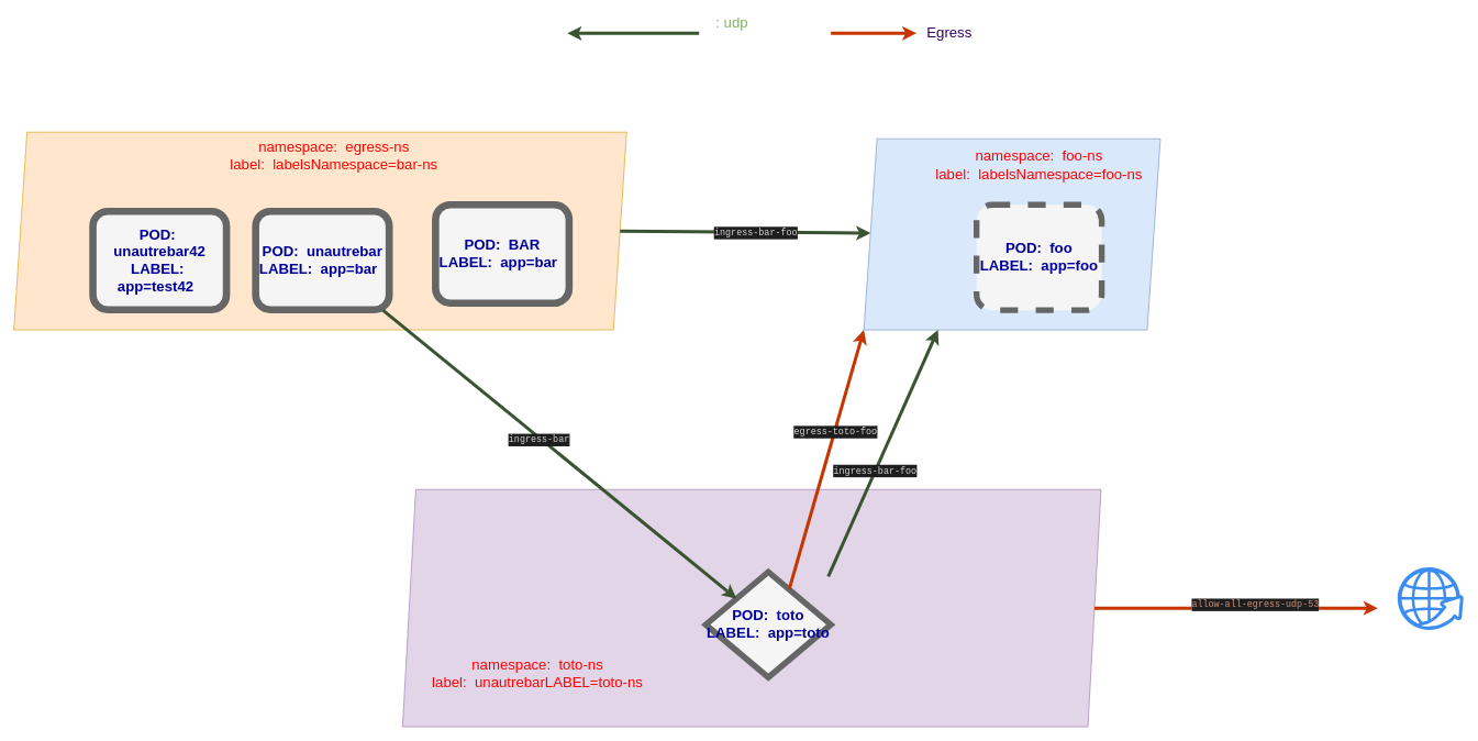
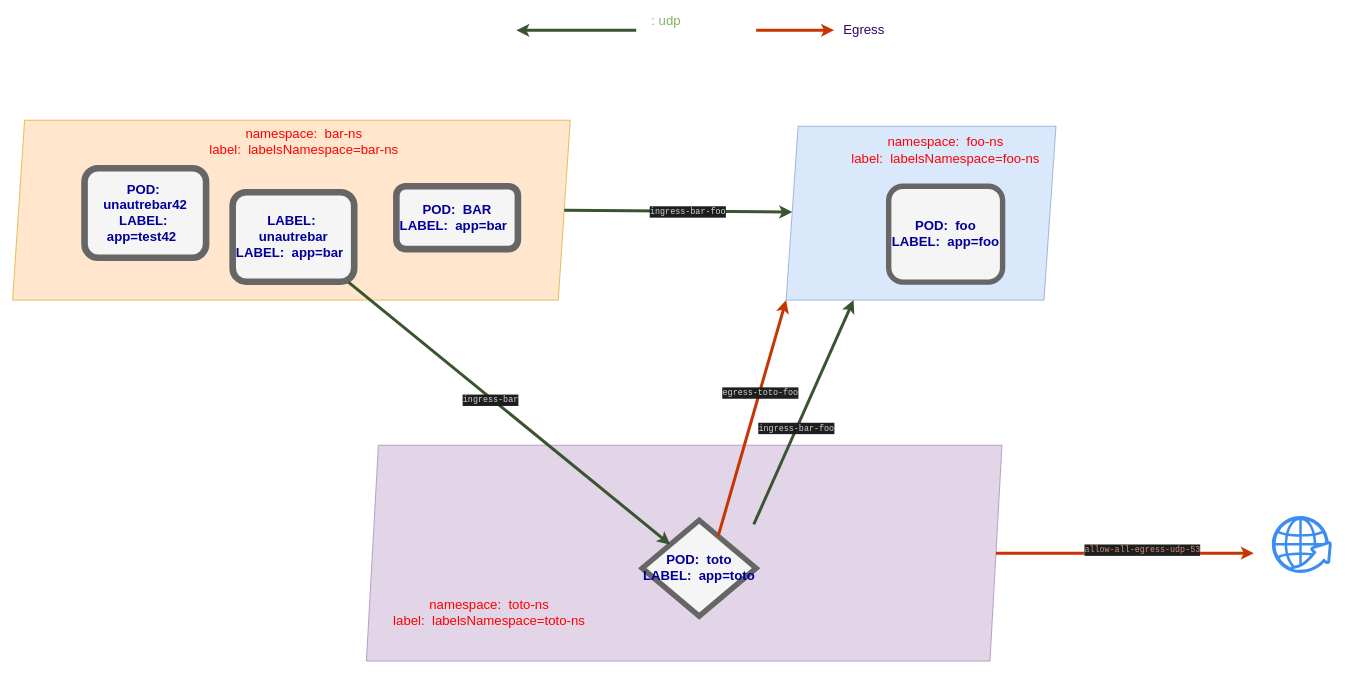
  <mxCell id="0" />
  <mxCell id="1" parent="0" />
  <mxCell id="2" value="" style="group" vertex="1" connectable="0" parent="1"><mxGeometry x="20" y="200" width="930" height="300" as="geometry" /></mxCell>
  <mxCell id="3" value="" style="shape=parallelogram;perimeter=parallelogramPerimeter;whiteSpace=wrap;html=1;fixedSize=1;fontSize=22;fillColor=#ffe6cc;strokeColor=#d79b00;" vertex="1" parent="2"><mxGeometry width="930.0" height="300" as="geometry" /></mxCell>
- <mxCell id="4" value="POD:&amp;nbsp; BAR&lt;br style=&quot;font-size: 22px;&quot;&gt;LABEL:&amp;nbsp; app=bar&amp;nbsp;&amp;nbsp;" style="rounded=1;whiteSpace=wrap;html=1;fontSize=22;fillColor=#f5f5f5;fontColor=#000099;strokeColor=#666666;strokeWidth=11;fontStyle=1" vertex="1" parent="2"><mxGeometry x="640" y="110" width="202.67" height="149.31" as="geometry" /></mxCell>
- <mxCell id="5" value="namespace:&amp;nbsp; egress-ns&lt;br&gt;label:&amp;nbsp;&amp;nbsp;labelsNamespace=bar-ns" style="text;html=1;strokeColor=none;fillColor=none;align=center;verticalAlign=middle;whiteSpace=wrap;rounded=0;fontSize=22;fontColor=#FF0000;" vertex="1" parent="2"><mxGeometry x="144.667" width="682.0" height="72.414" as="geometry" /></mxCell>
- <mxCell id="6" value="POD:&amp;nbsp; unautrebar&lt;br style=&quot;font-size: 22px;&quot;&gt;LABEL:&amp;nbsp; app=bar&amp;nbsp;&amp;nbsp;" style="rounded=1;whiteSpace=wrap;html=1;fontSize=22;fillColor=#f5f5f5;fontColor=#000099;strokeColor=#666666;strokeWidth=11;fontStyle=1" vertex="1" parent="2"><mxGeometry x="367" y="120" width="202.67" height="149.31" as="geometry" /></mxCell>
- <mxCell id="7" value="POD:&amp;nbsp; unautrebar42&lt;br style=&quot;font-size: 22px;&quot;&gt;LABEL:&amp;nbsp; app=test42&amp;nbsp;&amp;nbsp;" style="rounded=1;whiteSpace=wrap;html=1;fontSize=22;fillColor=#f5f5f5;fontColor=#000099;strokeColor=#666666;strokeWidth=11;fontStyle=1" vertex="1" parent="2"><mxGeometry x="120" y="120" width="202.67" height="149.31" as="geometry" /></mxCell>
+ <mxCell id="4" value="POD:&amp;nbsp; BAR&lt;br style=&quot;font-size: 22px;&quot;&gt;LABEL:&amp;nbsp; app=bar&amp;nbsp;&amp;nbsp;" style="rounded=1;whiteSpace=wrap;html=1;fontSize=22;fillColor=#f5f5f5;fontColor=#000099;strokeColor=#666666;strokeWidth=11;fontStyle=1" vertex="1" parent="2"><mxGeometry x="640" y="110" width="202.67" height="105" as="geometry" /></mxCell>
+ <mxCell id="5" value="namespace:&amp;nbsp; bar-ns&lt;br&gt;label:&amp;nbsp;&amp;nbsp;labelsNamespace=bar-ns" style="text;html=1;strokeColor=none;fillColor=none;align=center;verticalAlign=middle;whiteSpace=wrap;rounded=0;fontSize=22;fontColor=#FF0000;" vertex="1" parent="2"><mxGeometry x="144.667" width="682.0" height="72.414" as="geometry" /></mxCell>
+ <mxCell id="6" value="LABEL:&amp;nbsp; unautrebar&lt;br style=&quot;font-size: 22px;&quot;&gt;LABEL:&amp;nbsp; app=bar&amp;nbsp;&amp;nbsp;" style="rounded=1;whiteSpace=wrap;html=1;fontSize=22;fillColor=#f5f5f5;fontColor=#000099;strokeColor=#666666;strokeWidth=11;fontStyle=1" vertex="1" parent="2"><mxGeometry x="367" y="120" width="202.67" height="149.31" as="geometry" /></mxCell>
+ <mxCell id="7" value="POD:&amp;nbsp; unautrebar42&lt;br style=&quot;font-size: 22px;&quot;&gt;LABEL:&amp;nbsp; app=test42&amp;nbsp;&amp;nbsp;" style="rounded=1;whiteSpace=wrap;html=1;fontSize=22;fillColor=#f5f5f5;fontColor=#000099;strokeColor=#666666;strokeWidth=11;fontStyle=1" vertex="1" parent="2"><mxGeometry x="120" y="80" width="202.67" height="149.31" as="geometry" /></mxCell>
  <mxCell id="8" value="" style="group" vertex="1" connectable="0" parent="1"><mxGeometry x="1310" y="210" width="450" height="290" as="geometry" /></mxCell>
  <mxCell id="9" value="" style="shape=parallelogram;perimeter=parallelogramPerimeter;whiteSpace=wrap;html=1;fixedSize=1;fontSize=22;fillColor=#dae8fc;strokeColor=#6c8ebf;" vertex="1" parent="8"><mxGeometry width="450" height="290" as="geometry" /></mxCell>
- <mxCell id="10" value="POD:&amp;nbsp; foo&lt;br style=&quot;font-size: 22px;&quot;&gt;LABEL:&amp;nbsp; app=foo" style="rounded=1;whiteSpace=wrap;html=1;fontSize=22;strokeWidth=9;fillColor=#f5f5f5;fontColor=#000099;strokeColor=#666666;fontStyle=1;dashed=1;" vertex="1" parent="8"><mxGeometry x="171" y="100" width="190" height="160" as="geometry" /></mxCell>
+ <mxCell id="10" value="POD:&amp;nbsp; foo&lt;br style=&quot;font-size: 22px;&quot;&gt;LABEL:&amp;nbsp; app=foo" style="rounded=1;whiteSpace=wrap;html=1;fontSize=22;strokeWidth=9;fillColor=#f5f5f5;fontColor=#000099;strokeColor=#666666;fontStyle=1" vertex="1" parent="8"><mxGeometry x="171" y="100" width="190" height="160" as="geometry" /></mxCell>
  <mxCell id="11" value="namespace:&amp;nbsp; foo-ns&lt;br&gt;label:&amp;nbsp;&amp;nbsp;labelsNamespace=foo-ns" style="text;html=1;strokeColor=none;fillColor=none;align=center;verticalAlign=middle;whiteSpace=wrap;rounded=0;fontSize=22;fontColor=#FF0000;" vertex="1" parent="8"><mxGeometry x="101" y="5" width="330" height="70" as="geometry" /></mxCell>
  <mxCell id="12" value="" style="group" vertex="1" connectable="0" parent="1"><mxGeometry x="910" y="707" width="760" height="395" as="geometry" /></mxCell>
  <mxCell id="13" value="" style="group" vertex="1" connectable="0" parent="12"><mxGeometry x="30" y="85" width="730" height="310" as="geometry" /></mxCell>
  <mxCell id="14" value="" style="shape=parallelogram;perimeter=parallelogramPerimeter;whiteSpace=wrap;html=1;fixedSize=1;fontSize=22;fillColor=#e1d5e7;strokeColor=#9673a6;" vertex="1" parent="13"><mxGeometry x="-330" y="-50" width="1060" height="360" as="geometry" /></mxCell>
  <mxCell id="15" value="POD:&amp;nbsp; toto&lt;br style=&quot;font-size: 22px;&quot;&gt;LABEL:&amp;nbsp; app=toto" style="rhombus;whiteSpace=wrap;html=1;fontSize=22;fillColor=#f5f5f5;strokeColor=#666666;strokeWidth=9;fontColor=#000099;fontStyle=1;" vertex="1" parent="13"><mxGeometry x="130" y="75" width="190" height="160" as="geometry" /></mxCell>
  <mxCell id="16" value="" style="endArrow=classic;html=1;rounded=0;fontSize=22;fontColor=#000099;strokeWidth=5;fillColor=#6d8764;strokeColor=#3A5431;exitX=1;exitY=0.5;exitDx=0;exitDy=0;" edge="1" parent="1" source="3" target="9"><mxGeometry width="50" height="50" relative="1" as="geometry"><mxPoint x="1310" y="330" as="sourcePoint" /><mxPoint x="1300" y="410" as="targetPoint" /></mxGeometry></mxCell>
  <mxCell id="17" value="&lt;div style=&quot;color: rgb(212, 212, 212); background-color: rgb(30, 30, 30); font-family: Consolas, &amp;quot;Courier New&amp;quot;, monospace; font-size: 14px; line-height: 19px;&quot;&gt;ingress-bar-foo&lt;/div&gt;" style="edgeLabel;html=1;align=center;verticalAlign=middle;resizable=0;points=[];fontSize=22;fontColor=#000099;" vertex="1" connectable="0" parent="16"><mxGeometry x="0.084" y="-1" relative="1" as="geometry"><mxPoint as="offset" /></mxGeometry></mxCell>
  <mxCell id="18" value="" style="endArrow=classic;html=1;rounded=0;strokeWidth=5;fontSize=22;fontColor=#000099;fillColor=#6d8764;strokeColor=#3A5431;" edge="1" parent="1"><mxGeometry width="50" height="50" relative="1" as="geometry"><mxPoint x="1060" y="50" as="sourcePoint" /><mxPoint x="860" y="50" as="targetPoint" /></mxGeometry></mxCell>
  <mxCell id="19" value=": udp" style="text;html=1;strokeColor=none;fillColor=none;align=center;verticalAlign=middle;whiteSpace=wrap;rounded=0;fontSize=22;fontColor=#82B366;" vertex="1" parent="1"><mxGeometry x="1080" y="20" width="60" height="30" as="geometry" /></mxCell>
  <mxCell id="20" value="" style="endArrow=classic;html=1;rounded=0;strokeWidth=5;fontSize=22;fontColor=#82B366;fillColor=#fa6800;strokeColor=#C73500;" edge="1" parent="1"><mxGeometry width="50" height="50" relative="1" as="geometry"><mxPoint x="1260" y="50" as="sourcePoint" /><mxPoint x="1390" y="50" as="targetPoint" /></mxGeometry></mxCell>
  <mxCell id="21" value="Egress" style="text;html=1;strokeColor=none;fillColor=none;align=center;verticalAlign=middle;whiteSpace=wrap;rounded=0;fontSize=22;fontColor=#330066;" vertex="1" parent="1"><mxGeometry x="1410" y="35" width="60" height="30" as="geometry" /></mxCell>
  <mxCell id="22" value="" style="endArrow=classic;html=1;rounded=0;strokeWidth=5;fontSize=22;fontColor=#330066;entryX=0.25;entryY=1;entryDx=0;entryDy=0;exitX=0.979;exitY=0.044;exitDx=0;exitDy=0;exitPerimeter=0;fillColor=#6d8764;strokeColor=#3A5431;" edge="1" parent="1" source="15" target="9"><mxGeometry width="50" height="50" relative="1" as="geometry"><mxPoint x="1140" y="640" as="sourcePoint" /><mxPoint x="1190" y="590" as="targetPoint" /></mxGeometry></mxCell>
  <mxCell id="23" value="&lt;div style=&quot;color: rgb(212, 212, 212); background-color: rgb(30, 30, 30); font-family: Consolas, &amp;quot;Courier New&amp;quot;, monospace; font-size: 14px; line-height: 19px;&quot;&gt;ingress-bar-foo&lt;/div&gt;" style="edgeLabel;html=1;align=center;verticalAlign=middle;resizable=0;points=[];fontSize=22;fontColor=#330066;" vertex="1" connectable="0" parent="22"><mxGeometry x="-0.144" y="1" relative="1" as="geometry"><mxPoint as="offset" /></mxGeometry></mxCell>
- <mxCell id="24" value="namespace:&amp;nbsp; toto-ns&lt;br&gt;label:&amp;nbsp;&amp;nbsp;unautrebarLABEL=toto-ns" style="text;html=1;strokeColor=none;fillColor=none;align=center;verticalAlign=middle;whiteSpace=wrap;rounded=0;fontSize=22;fontColor=#FF0000;" vertex="1" parent="1"><mxGeometry x="650" y="987" width="330" height="70" as="geometry" /></mxCell>
+ <mxCell id="24" value="namespace:&amp;nbsp; toto-ns&lt;br&gt;label:&amp;nbsp;&amp;nbsp;labelsNamespace=toto-ns" style="text;html=1;strokeColor=none;fillColor=none;align=center;verticalAlign=middle;whiteSpace=wrap;rounded=0;fontSize=22;fontColor=#FF0000;" vertex="1" parent="1"><mxGeometry x="650" y="987" width="330" height="70" as="geometry" /></mxCell>
  <mxCell id="25" value="" style="endArrow=classic;html=1;rounded=0;strokeWidth=5;fontSize=22;fontColor=#330066;fillColor=#6d8764;strokeColor=#3A5431;" edge="1" parent="1" target="15"><mxGeometry width="50" height="50" relative="1" as="geometry"><mxPoint y="470" as="sourcePoint" x="580" /><mxPoint x="824.83" y="847.69" as="targetPoint" /></mxGeometry></mxCell>
  <mxCell id="26" value="&lt;div style=&quot;color: rgb(212, 212, 212); background-color: rgb(30, 30, 30); font-family: Consolas, &amp;quot;Courier New&amp;quot;, monospace; font-size: 14px; line-height: 19px;&quot;&gt;ingress-bar&lt;/div&gt;" style="edgeLabel;html=1;align=center;verticalAlign=middle;resizable=0;points=[];fontSize=22;fontColor=#330066;" vertex="1" connectable="0" parent="25"><mxGeometry x="-0.111" y="-3" relative="1" as="geometry"><mxPoint as="offset" /></mxGeometry></mxCell>
  <mxCell id="27" value="" style="endArrow=classic;html=1;rounded=0;strokeWidth=5;fontSize=22;fontColor=#330066;exitX=0.75;exitY=0;exitDx=0;exitDy=0;entryX=0;entryY=1;entryDx=0;entryDy=0;fillColor=#fa6800;strokeColor=#C73500;" edge="1" parent="1" source="15" target="9"><mxGeometry width="50" height="50" relative="1" as="geometry"><mxPoint x="950" y="520" as="sourcePoint" /><mxPoint x="1000" y="470" as="targetPoint" /></mxGeometry></mxCell>
  <mxCell id="28" value="&lt;div style=&quot;color: rgb(212, 212, 212); background-color: rgb(30, 30, 30); font-family: Consolas, &amp;quot;Courier New&amp;quot;, monospace; font-size: 14px; line-height: 19px;&quot;&gt;egress-toto-foo&lt;/div&gt;" style="edgeLabel;html=1;align=center;verticalAlign=middle;resizable=0;points=[];fontSize=22;fontColor=#330066;" vertex="1" connectable="0" parent="27"><mxGeometry x="0.216" y="-1" relative="1" as="geometry"><mxPoint as="offset" /></mxGeometry></mxCell>
  <mxCell id="29" value="&#10;&lt;div style=&quot;color: rgb(212, 212, 212); background-color: rgb(30, 30, 30); font-family: Consolas, &amp;quot;Courier New&amp;quot;, monospace; font-weight: normal; font-size: 14px; line-height: 19px;&quot;&gt;&lt;div&gt;&lt;span style=&quot;color: #ce9178;&quot;&gt;allow-all-egress-udp-53&lt;/span&gt;&lt;/div&gt;&lt;/div&gt;&#10;&#10;" style="endArrow=classic;html=1;rounded=0;strokeWidth=5;fontSize=22;fontColor=#330066;fillColor=#fa6800;strokeColor=#C73500;" edge="1" parent="1" source="14"><mxGeometry x="0.134" y="-8" width="50" height="50" relative="1" as="geometry"><mxPoint x="950" y="830" as="sourcePoint" /><mxPoint x="2090" y="922" as="targetPoint" /><mxPoint as="offset" /></mxGeometry></mxCell>
  <mxCell id="30" value="" style="sketch=0;html=1;aspect=fixed;strokeColor=none;shadow=0;align=center;verticalAlign=top;fillColor=#3B8DF1;shape=mxgraph.gcp2.globe_world;strokeWidth=11;fontSize=22;fontColor=#330066;" vertex="1" parent="1"><mxGeometry x="2120" y="860" width="100" height="95" as="geometry" /></mxCell>
